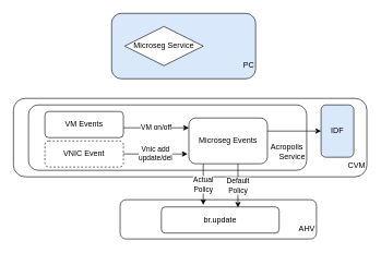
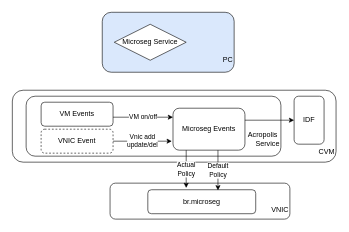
  <mxCell id="0" />
  <mxCell id="1" parent="0" />
  <mxCell id="2" value="&lt;br&gt;&lt;br&gt;&lt;br&gt;&lt;br&gt;&lt;br&gt;&lt;br&gt;CVM" style="rounded=1;whiteSpace=wrap;html=1;align=right;" vertex="1" parent="1"><mxGeometry x="20" y="150" width="540" height="120" as="geometry" /></mxCell>
  <mxCell id="3" value="&lt;br&gt;&lt;br&gt;&lt;br&gt;&lt;br&gt;PC" style="rounded=1;whiteSpace=wrap;html=1;align=right;fillColor=#dae8fc;" vertex="1" parent="1"><mxGeometry x="170" y="20" width="220" height="100" as="geometry" /></mxCell>
  <mxCell id="4" value="Microseg Service" style="rhombus;whiteSpace=wrap;html=1;" vertex="1" parent="1"><mxGeometry x="190" y="40" width="120" height="60" as="geometry" /></mxCell>
  <mxCell id="5" value="&lt;br&gt;&lt;br&gt;&lt;br&gt;Acropolis&amp;nbsp;&lt;br&gt;Service" style="rounded=1;whiteSpace=wrap;html=1;align=right;" vertex="1" parent="1"><mxGeometry x="43" y="160" width="425" height="100" as="geometry" /></mxCell>
- <mxCell id="6" value="&lt;br&gt;&lt;br&gt;AHV" style="rounded=1;whiteSpace=wrap;html=1;align=right;" vertex="1" parent="1"><mxGeometry x="183" y="305" width="300" height="60" as="geometry" /></mxCell>
- <mxCell id="7" value="br.update" style="rounded=1;whiteSpace=wrap;html=1;" vertex="1" parent="1"><mxGeometry x="246" y="316" width="180" height="40" as="geometry" /></mxCell>
+ <mxCell id="6" value="&lt;br&gt;&lt;br&gt;VNIC" style="rounded=1;whiteSpace=wrap;html=1;align=right;" vertex="1" parent="1"><mxGeometry x="183" y="305" width="300" height="60" as="geometry" /></mxCell>
+ <mxCell id="7" value="br.microseg" style="rounded=1;whiteSpace=wrap;html=1;" vertex="1" parent="1"><mxGeometry x="246" y="316" width="180" height="40" as="geometry" /></mxCell>
  <mxCell id="8" value="VM Events" style="rounded=1;whiteSpace=wrap;html=1;" vertex="1" parent="1"><mxGeometry x="68" y="170" width="120" height="40" as="geometry" /></mxCell>
  <mxCell id="9" value="VNIC Event" style="rounded=1;whiteSpace=wrap;html=1;dashed=1;" vertex="1" parent="1"><mxGeometry x="68" y="215" width="120" height="40" as="geometry" /></mxCell>
  <mxCell id="10" value="&lt;div&gt;Microseg Events&lt;/div&gt;" style="rounded=1;whiteSpace=wrap;html=1;align=center;" vertex="1" parent="1"><mxGeometry x="288" y="180" width="120" height="70" as="geometry" /></mxCell>
  <mxCell id="11" value="VM on/off" style="endArrow=classic;html=1;" edge="1" parent="1"><mxGeometry width="50" height="50" relative="1" as="geometry"><mxPoint x="188" y="195" as="sourcePoint" /><mxPoint x="288" y="195" as="targetPoint" /></mxGeometry></mxCell>
  <mxCell id="12" value="Vnic add&lt;br&gt;update/del" style="endArrow=classic;html=1;" edge="1" parent="1" source="9"><mxGeometry width="50" height="50" relative="1" as="geometry"><mxPoint x="198" y="235" as="sourcePoint" /><mxPoint x="286" y="235" as="targetPoint" /></mxGeometry></mxCell>
- <mxCell id="13" value="IDF" style="rounded=1;whiteSpace=wrap;html=1;fillColor=#dae8fc;" vertex="1" parent="1"><mxGeometry x="490" y="160" width="50" height="80" as="geometry" /></mxCell>
+ <mxCell id="13" value="IDF" style="rounded=1;whiteSpace=wrap;html=1;" vertex="1" parent="1"><mxGeometry x="490" y="160" width="50" height="80" as="geometry" /></mxCell>
  <mxCell id="14" value="" style="endArrow=classic;html=1;" edge="1" parent="1"><mxGeometry width="50" height="50" relative="1" as="geometry"><mxPoint x="408" y="200" as="sourcePoint" /><mxPoint x="490" y="200" as="targetPoint" /></mxGeometry></mxCell>
  <mxCell id="15" value="Default&lt;br&gt;Policy" style="endArrow=classic;html=1;" edge="1" parent="1"><mxGeometry width="50" height="50" relative="1" as="geometry"><mxPoint x="363" y="250" as="sourcePoint" /><mxPoint x="363" y="317" as="targetPoint" /></mxGeometry></mxCell>
  <mxCell id="16" value="Actual&lt;br&gt;Policy" style="endArrow=classic;html=1;" edge="1" parent="1"><mxGeometry width="50" height="50" relative="1" as="geometry"><mxPoint x="310" y="250" as="sourcePoint" /><mxPoint x="310" y="313" as="targetPoint" /></mxGeometry></mxCell>
